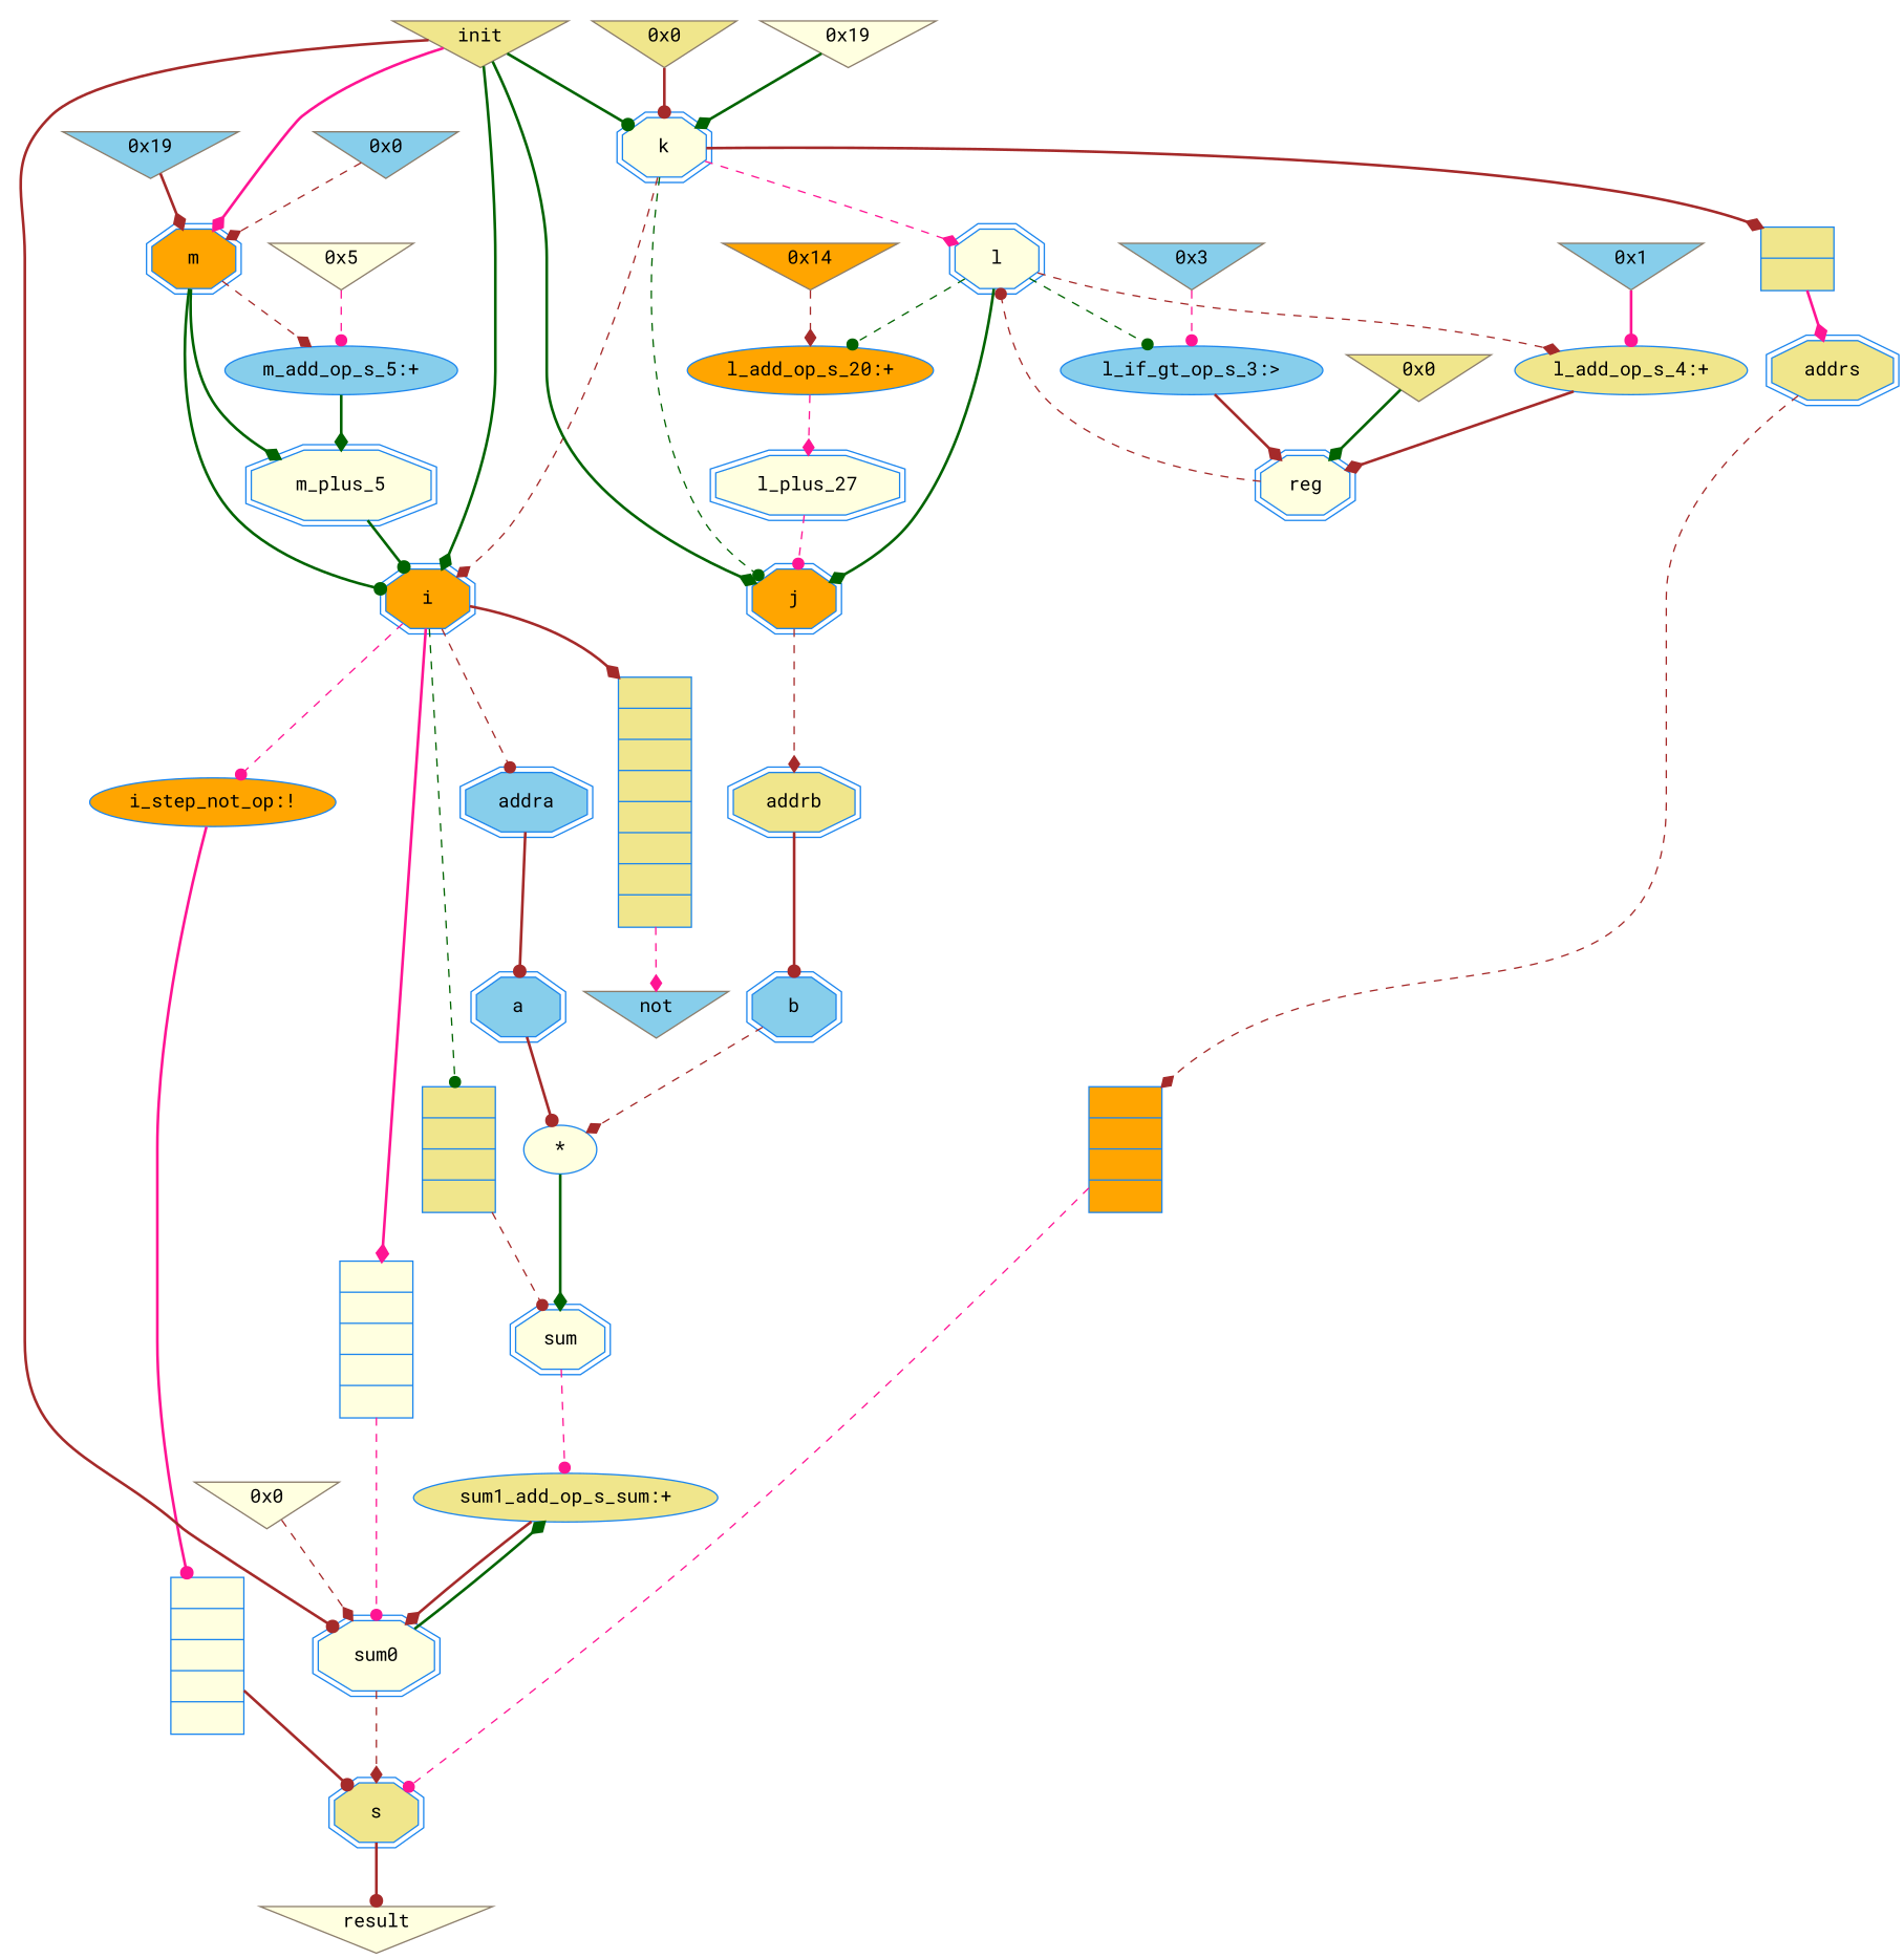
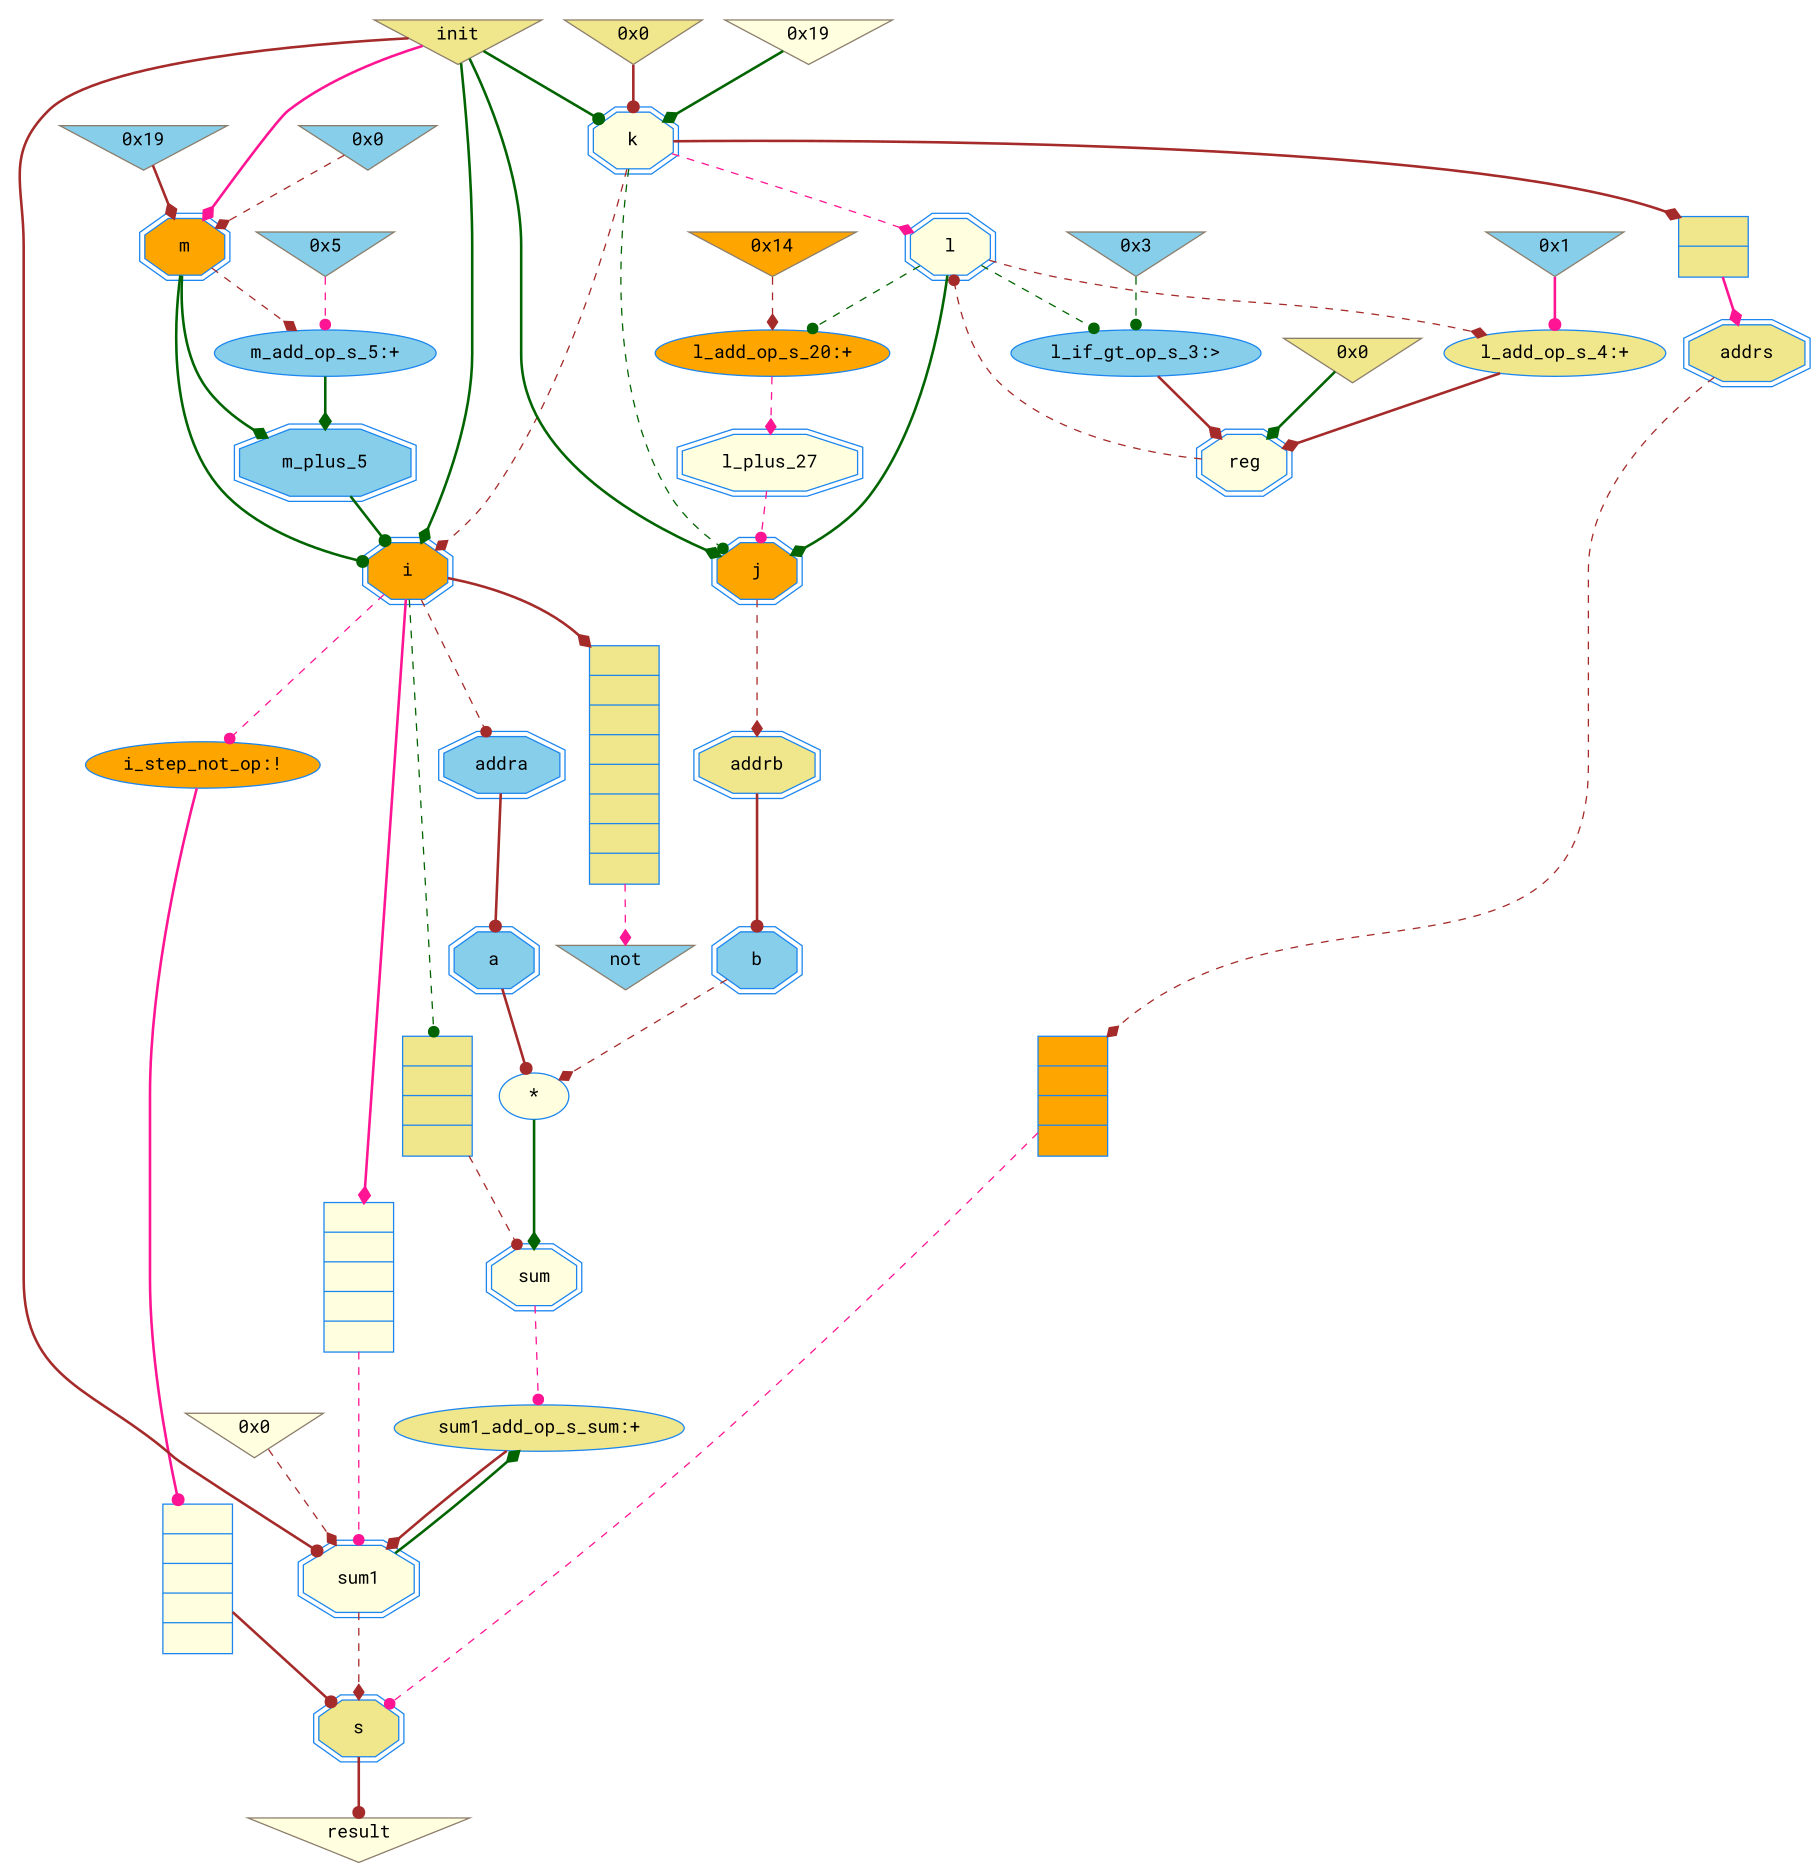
  digraph {
    fontname="Roboto Mono"
    node [color=dodgerblue2 fillcolor=lightyellow fontname="Roboto Mono" shape=doubleoctagon style=filled]
    edge [arrowhead=diamond color=brown fontname="Roboto Mono" style=bold]
    n1 [color=bisque4 label=result shape=invtriangle]
    n2 [fillcolor=orange label="{|||}" shape=record]
    n3 [fillcolor=khaki label=s]
    n4 [label="*" shape=ellipse]
    n5 [label=sum]
    n6 [fillcolor=khaki label="sum1_add_op_s_sum:+" shape=ellipse]
    n7 [fillcolor=orange label=i]
    n8 [fillcolor=khaki label="{|||}" shape=record]
    n9 [label="{||||}" shape=record]
    n10 [fillcolor=skyblue label=addra]
    n11 [fillcolor=orange label="i_step_not_op:!" shape=ellipse]
    n12 [fillcolor=khaki label="{|||||||}" shape=record]
-   n13 [label=sum0]
+   n13 [label=sum1]
    n14 [fillcolor=skyblue label=a]
    n15 [label="{||||}" shape=record]
    n16 [color=bisque4 fillcolor=skyblue label=not shape=invtriangle]
    n17 [color=bisque4 fillcolor=orange label="0x14" shape=invtriangle]
    n18 [fillcolor=orange label="l_add_op_s_20:+" shape=ellipse]
    n19 [label=l_plus_27]
    n20 [color=bisque4 fillcolor=skyblue label="0x3" shape=invtriangle]
    n21 [fillcolor=skyblue label="l_if_gt_op_s_3:>" shape=ellipse]
    n22 [label=reg]
    n23 [fillcolor=khaki label="{|}" shape=record]
    n24 [fillcolor=khaki label=addrs]
-   n25 [color=bisque4 label="0x5" shape=invtriangle]
+   n25 [color=bisque4 fillcolor=skyblue label="0x5" shape=invtriangle]
    n26 [fillcolor=skyblue label="m_add_op_s_5:+" shape=ellipse]
-   n27 [label=m_plus_5]
+   n27 [fillcolor=skyblue label=m_plus_5]
    n28 [color=bisque4 fillcolor=skyblue label="0x19" shape=invtriangle]
    n29 [fillcolor=orange label=m]
    n30 [color=bisque4 fillcolor=skyblue label="0x0" shape=invtriangle]
    n31 [label=l]
    n32 [fillcolor=orange label=j]
    n33 [fillcolor=khaki label="l_add_op_s_4:+" shape=ellipse]
    n34 [fillcolor=khaki label=addrb]
    n35 [fillcolor=skyblue label=b]
    n36 [color=bisque4 fillcolor=khaki label="0x0" shape=invtriangle]
    n37 [label=k]
    n38 [color=bisque4 fillcolor=skyblue label="0x1" shape=invtriangle]
    n39 [color=bisque4 label="0x0" shape=invtriangle]
    n40 [color=bisque4 fillcolor=khaki label="0x0" shape=invtriangle]
    n41 [color=bisque4 label="0x19" shape=invtriangle]
    n42 [color=bisque4 fillcolor=khaki label=init shape=invtriangle]
    n2 -> n3 [arrowhead=dot color=deeppink style=dashed]
    n3 -> n1 [arrowhead=dot]
    n4 -> n5 [color=darkgreen]
    n5 -> n6 [arrowhead=dot color=deeppink style=dashed]
    n6 -> n13
    n7 -> n8 [arrowhead=dot color=darkgreen headport=input style=dashed]
    n7 -> n9 [color=deeppink headport=input]
    n7 -> n10 [arrowhead=dot style=dashed]
    n7 -> n11 [arrowhead=dot color=deeppink style=dashed]
    n7 -> n12 [headport=input]
    n8 -> n5 [arrowhead=dot style=dashed]
    n9 -> n13 [arrowhead=dot color=deeppink style=dashed]
    n10 -> n14 [arrowhead=dot]
    n11 -> n15 [arrowhead=dot color=deeppink headport=input]
    n12 -> n16 [color=deeppink style=dashed]
    n13 -> n3 [style=dashed]
    n13 -> n6 [color=darkgreen]
    n14 -> n4 [arrowhead=dot]
    n15 -> n3 [arrowhead=dot]
    n17 -> n18 [style=dashed]
    n18 -> n19 [color=deeppink style=dashed]
    n19 -> n32 [arrowhead=dot color=deeppink style=dashed]
-   n20 -> n21 [arrowhead=dot color=deeppink style=dashed]
+   n20 -> n21 [arrowhead=dot color=darkgreen style=dashed]
    n21 -> n22
    n22 -> n31 [arrowhead=dot style=dashed]
    n23 -> n24 [color=deeppink]
    n24 -> n2 [headport=input style=dashed]
    n25 -> n26 [arrowhead=dot color=deeppink style=dashed]
    n26 -> n27 [color=darkgreen]
    n27 -> n7 [arrowhead=dot color=darkgreen]
    n28 -> n29
    n29 -> n7 [arrowhead=dot color=darkgreen]
    n29 -> n26 [style=dashed]
    n29 -> n27 [color=darkgreen]
    n30 -> n29 [style=dashed]
    n31 -> n18 [arrowhead=dot color=darkgreen style=dashed]
    n31 -> n21 [arrowhead=dot color=darkgreen style=dashed]
    n31 -> n32 [color=darkgreen]
    n31 -> n33 [style=dashed]
    n32 -> n34 [style=dashed]
    n33 -> n22
    n34 -> n35 [arrowhead=dot]
    n35 -> n4 [style=dashed]
    n36 -> n37 [arrowhead=dot]
    n37 -> n7 [style=dashed]
    n37 -> n23 [headport=input]
    n37 -> n31 [color=deeppink style=dashed]
    n37 -> n32 [arrowhead=dot color=darkgreen style=dashed]
    n38 -> n33 [arrowhead=dot color=deeppink]
    n39 -> n13 [style=dashed]
    n40 -> n22 [color=darkgreen]
    n41 -> n37 [color=darkgreen]
    n42 -> n7 [color=darkgreen]
    n42 -> n13 [arrowhead=dot]
    n42 -> n29 [color=deeppink]
    n42 -> n32 [color=darkgreen]
    n42 -> n37 [arrowhead=dot color=darkgreen]
  }
